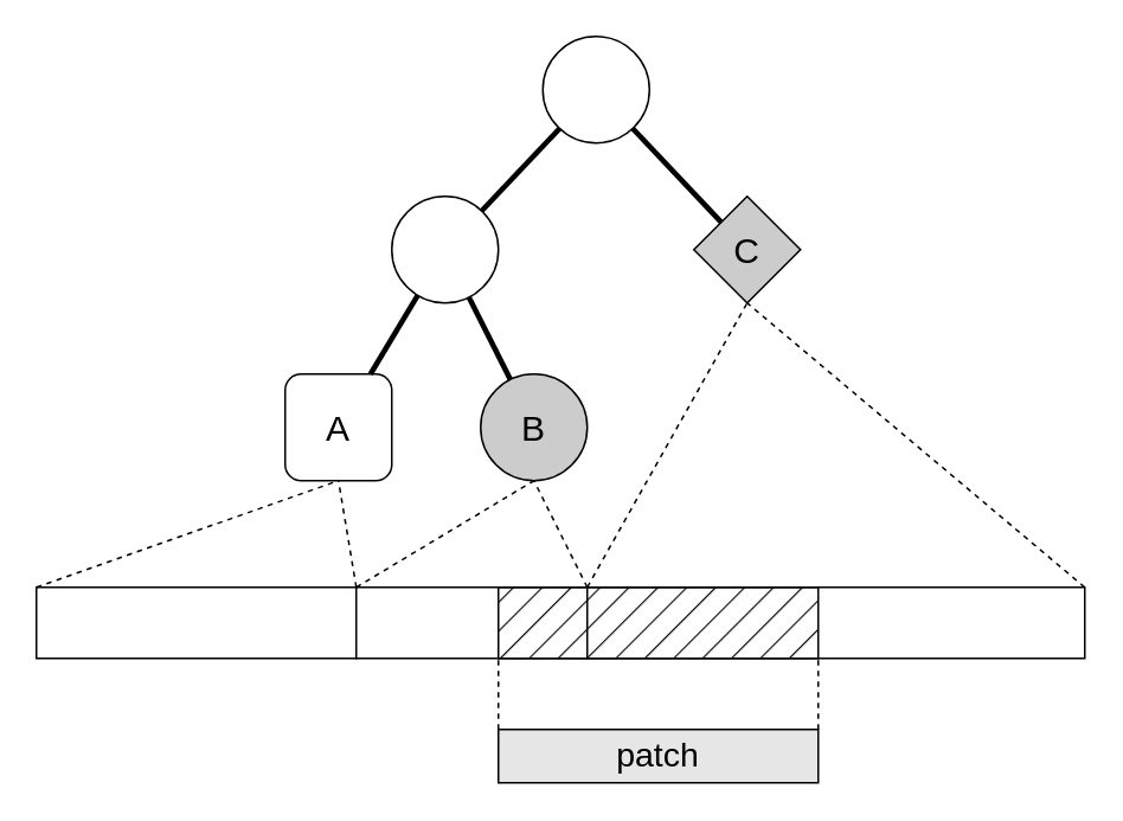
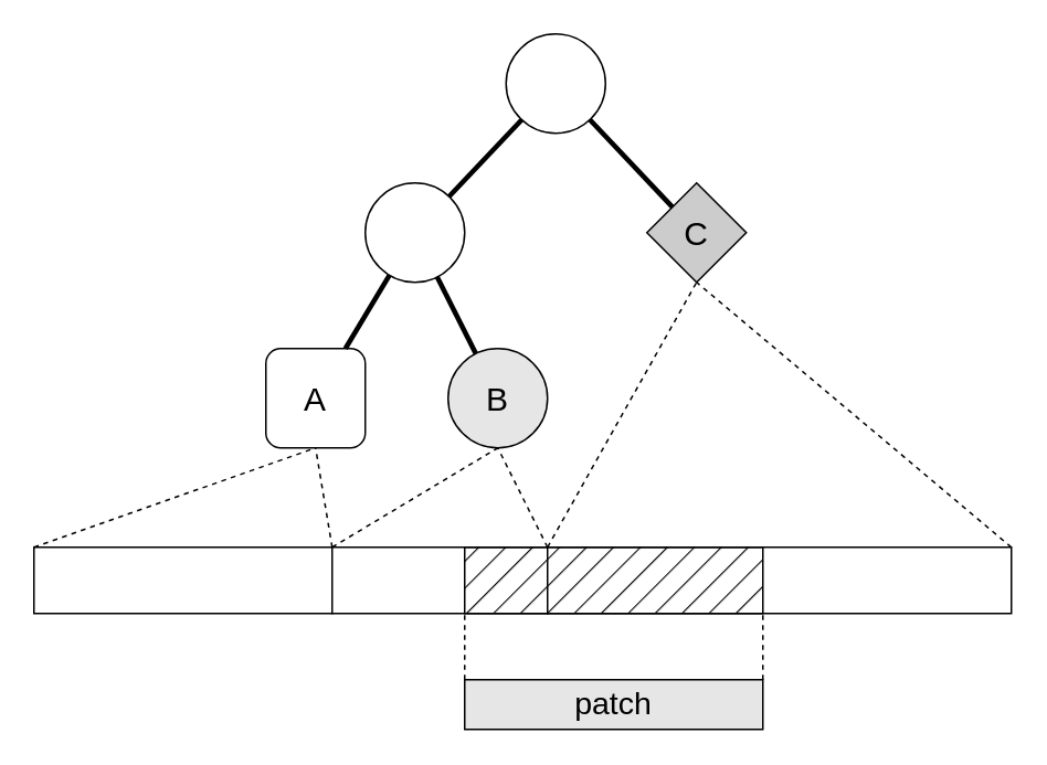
  <mxCell id="0" />
  <mxCell id="1" parent="0" />
  <mxCell id="2" style="rounded=0;orthogonalLoop=1;jettySize=auto;html=1;endArrow=none;endFill=0;strokeWidth=3;" parent="1" source="3" target="5" edge="1"><mxGeometry relative="1" as="geometry" /></mxCell>
  <mxCell id="3" value="" style="ellipse;whiteSpace=wrap;html=1;aspect=fixed;" parent="1" vertex="1"><mxGeometry x="305" y="20" width="60" height="60" as="geometry" /></mxCell>
  <mxCell id="4" value="&lt;font style=&quot;font-size: 20px;&quot;&gt;C&lt;/font&gt;" style="rhombus;whiteSpace=wrap;html=1;aspect=fixed;fillColor=#CCCCCC;" parent="1" vertex="1"><mxGeometry x="390" y="110" width="60" height="60" as="geometry" /></mxCell>
  <mxCell id="5" value="" style="ellipse;whiteSpace=wrap;html=1;aspect=fixed;" parent="1" vertex="1"><mxGeometry x="220" y="110" width="60" height="60" as="geometry" /></mxCell>
  <mxCell id="6" value="&lt;font style=&quot;font-size: 20px;&quot;&gt;A&lt;/font&gt;" style="whiteSpace=wrap;html=1;aspect=fixed;rounded=1;" parent="1" vertex="1"><mxGeometry x="160" y="210" width="60" height="60" as="geometry" /></mxCell>
- <mxCell id="7" value="&lt;font style=&quot;font-size: 20px;&quot;&gt;B&lt;/font&gt;" style="ellipse;whiteSpace=wrap;html=1;aspect=fixed;fillColor=#CCCCCC;" parent="1" vertex="1"><mxGeometry x="270" y="210" width="60" height="60" as="geometry" /></mxCell>
+ <mxCell id="7" value="&lt;font style=&quot;font-size: 20px;&quot;&gt;B&lt;/font&gt;" style="ellipse;whiteSpace=wrap;html=1;aspect=fixed;fillColor=#e6e6e6;" parent="1" vertex="1"><mxGeometry x="270" y="210" width="60" height="60" as="geometry" /></mxCell>
  <mxCell id="8" style="rounded=0;orthogonalLoop=1;jettySize=auto;html=1;endArrow=none;endFill=0;strokeWidth=3;" parent="1" source="4" target="3" edge="1"><mxGeometry relative="1" as="geometry"><mxPoint x="580" y="20" as="sourcePoint" /><mxPoint x="530" y="64" as="targetPoint" /></mxGeometry></mxCell>
  <mxCell id="9" style="rounded=0;orthogonalLoop=1;jettySize=auto;html=1;endArrow=none;endFill=0;strokeWidth=3;" parent="1" source="5" target="6" edge="1"><mxGeometry relative="1" as="geometry"><mxPoint x="334" y="91" as="sourcePoint" /><mxPoint x="284" y="135" as="targetPoint" /></mxGeometry></mxCell>
  <mxCell id="10" style="rounded=0;orthogonalLoop=1;jettySize=auto;html=1;endArrow=none;endFill=0;strokeWidth=3;" parent="1" source="7" target="5" edge="1"><mxGeometry relative="1" as="geometry"><mxPoint x="344" y="101" as="sourcePoint" /><mxPoint x="294" y="145" as="targetPoint" /></mxGeometry></mxCell>
  <mxCell id="11" value="" style="rounded=0;whiteSpace=wrap;html=1;" parent="1" vertex="1"><mxGeometry x="20" y="330" width="180" height="40" as="geometry" /></mxCell>
  <mxCell id="12" value="" style="rounded=0;whiteSpace=wrap;html=1;" parent="1" vertex="1"><mxGeometry x="200" y="330" width="130" height="40" as="geometry" /></mxCell>
  <mxCell id="13" value="" style="rounded=0;whiteSpace=wrap;html=1;" parent="1" vertex="1"><mxGeometry x="330" y="330" width="280" height="40" as="geometry" /></mxCell>
  <mxCell id="14" value="" style="endArrow=none;dashed=1;html=1;rounded=0;exitX=0;exitY=0;exitDx=0;exitDy=0;entryX=0.5;entryY=1;entryDx=0;entryDy=0;" parent="1" source="11" target="6" edge="1"><mxGeometry width="50" height="50" relative="1" as="geometry"><mxPoint x="260" y="320" as="sourcePoint" /><mxPoint x="310" y="270" as="targetPoint" /></mxGeometry></mxCell>
  <mxCell id="15" value="" style="endArrow=none;dashed=1;html=1;rounded=0;exitX=0;exitY=0;exitDx=0;exitDy=0;entryX=0.5;entryY=1;entryDx=0;entryDy=0;" parent="1" source="12" target="6" edge="1"><mxGeometry width="50" height="50" relative="1" as="geometry"><mxPoint x="30" y="360" as="sourcePoint" /><mxPoint x="200" y="280" as="targetPoint" /></mxGeometry></mxCell>
  <mxCell id="16" value="" style="endArrow=none;dashed=1;html=1;rounded=0;exitX=1;exitY=0;exitDx=0;exitDy=0;entryX=0.5;entryY=1;entryDx=0;entryDy=0;" parent="1" source="11" target="7" edge="1"><mxGeometry width="50" height="50" relative="1" as="geometry"><mxPoint x="40" y="370" as="sourcePoint" /><mxPoint x="210" y="290" as="targetPoint" /></mxGeometry></mxCell>
  <mxCell id="17" value="" style="endArrow=none;dashed=1;html=1;rounded=0;exitX=1;exitY=0;exitDx=0;exitDy=0;entryX=0.5;entryY=1;entryDx=0;entryDy=0;" parent="1" source="12" target="7" edge="1"><mxGeometry width="50" height="50" relative="1" as="geometry"><mxPoint x="50" y="380" as="sourcePoint" /><mxPoint x="220" y="300" as="targetPoint" /></mxGeometry></mxCell>
  <mxCell id="18" value="" style="endArrow=none;dashed=1;html=1;rounded=0;exitX=0;exitY=0;exitDx=0;exitDy=0;entryX=0.5;entryY=1;entryDx=0;entryDy=0;" parent="1" source="13" target="4" edge="1"><mxGeometry width="50" height="50" relative="1" as="geometry"><mxPoint x="60" y="390" as="sourcePoint" /><mxPoint x="230" y="310" as="targetPoint" /></mxGeometry></mxCell>
  <mxCell id="19" value="" style="endArrow=none;dashed=1;html=1;rounded=0;exitX=1;exitY=0;exitDx=0;exitDy=0;entryX=0.5;entryY=1;entryDx=0;entryDy=0;" parent="1" source="13" target="4" edge="1"><mxGeometry width="50" height="50" relative="1" as="geometry"><mxPoint x="70" y="400" as="sourcePoint" /><mxPoint x="240" y="320" as="targetPoint" /></mxGeometry></mxCell>
  <mxCell id="20" value="&lt;font style=&quot;font-size: 19px;&quot;&gt;patch&lt;/font&gt;" style="rounded=0;whiteSpace=wrap;html=1;gradientColor=none;gradientDirection=north;fillStyle=auto;fillColor=#E6E6E6;strokeWidth=1;perimeterSpacing=0;glass=0;" parent="1" vertex="1"><mxGeometry x="280" y="410" width="180" height="30" as="geometry" /></mxCell>
  <mxCell id="21" value="" style="rounded=0;whiteSpace=wrap;html=1;strokeColor=default;fillColor=#000000;fillStyle=hatch;strokeWidth=1;" parent="1" vertex="1"><mxGeometry x="280" y="330" width="180" height="40" as="geometry" /></mxCell>
  <mxCell id="22" value="" style="endArrow=none;dashed=1;html=1;rounded=0;exitX=1;exitY=0;exitDx=0;exitDy=0;entryX=1;entryY=1;entryDx=0;entryDy=0;" parent="1" source="20" target="21" edge="1"><mxGeometry width="50" height="50" relative="1" as="geometry"><mxPoint x="540" y="500" as="sourcePoint" /><mxPoint x="510" y="420" as="targetPoint" /></mxGeometry></mxCell>
  <mxCell id="23" value="" style="endArrow=none;dashed=1;html=1;rounded=0;exitX=0;exitY=0;exitDx=0;exitDy=0;entryX=0;entryY=1;entryDx=0;entryDy=0;" parent="1" source="20" target="21" edge="1"><mxGeometry width="50" height="50" relative="1" as="geometry"><mxPoint x="350" y="350" as="sourcePoint" /><mxPoint x="320" y="270" as="targetPoint" /></mxGeometry></mxCell>
